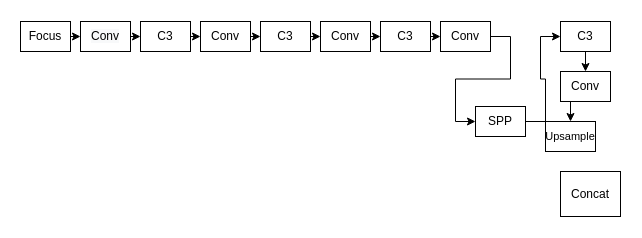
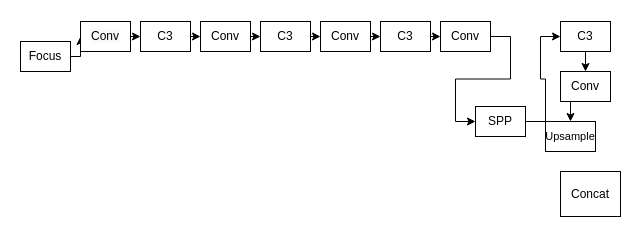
  <mxCell id="0" />
  <mxCell id="1" parent="0" />
  <mxCell id="2" style="edgeStyle=orthogonalEdgeStyle;rounded=0;orthogonalLoop=1;jettySize=auto;html=1;exitX=1;exitY=0.5;exitDx=0;exitDy=0;entryX=0;entryY=0.5;entryDx=0;entryDy=0;" parent="1" source="3" target="5" edge="1"><mxGeometry relative="1" as="geometry" /></mxCell>
- <mxCell id="3" value="Focus" style="rounded=0;whiteSpace=wrap;html=1;" parent="1" vertex="1"><mxGeometry x="20" y="20" width="50" height="30" as="geometry" /></mxCell>
+ <mxCell id="3" value="Focus" style="rounded=0;whiteSpace=wrap;html=1;" parent="1" vertex="1"><mxGeometry x="20" y="40" width="50" height="30" as="geometry" /></mxCell>
  <mxCell id="4" style="edgeStyle=orthogonalEdgeStyle;rounded=0;orthogonalLoop=1;jettySize=auto;html=1;exitX=1;exitY=0.5;exitDx=0;exitDy=0;entryX=0;entryY=0.5;entryDx=0;entryDy=0;" parent="1" source="5" target="7" edge="1"><mxGeometry relative="1" as="geometry" /></mxCell>
  <mxCell id="5" value="&#10;&#10;&lt;span style=&quot;color: rgb(0, 0, 0); font-family: helvetica; font-size: 12px; font-style: normal; font-weight: 400; letter-spacing: normal; text-align: center; text-indent: 0px; text-transform: none; word-spacing: 0px; background-color: rgb(248, 249, 250); display: inline; float: none;&quot;&gt;Conv&lt;/span&gt;&#10;&#10;" style="rounded=0;whiteSpace=wrap;html=1;" parent="1" vertex="1"><mxGeometry x="80" y="20" width="50" height="30" as="geometry" /></mxCell>
  <mxCell id="6" style="edgeStyle=orthogonalEdgeStyle;rounded=0;orthogonalLoop=1;jettySize=auto;html=1;exitX=1;exitY=0.5;exitDx=0;exitDy=0;entryX=0;entryY=0.5;entryDx=0;entryDy=0;" parent="1" source="7" target="9" edge="1"><mxGeometry relative="1" as="geometry" /></mxCell>
  <mxCell id="7" value="C3" style="rounded=0;whiteSpace=wrap;html=1;" parent="1" vertex="1"><mxGeometry x="140" y="20" width="50" height="30" as="geometry" /></mxCell>
  <mxCell id="8" style="edgeStyle=orthogonalEdgeStyle;rounded=0;orthogonalLoop=1;jettySize=auto;html=1;exitX=1;exitY=0.5;exitDx=0;exitDy=0;entryX=0;entryY=0.5;entryDx=0;entryDy=0;" parent="1" source="9" target="11" edge="1"><mxGeometry relative="1" as="geometry" /></mxCell>
  <mxCell id="9" value="Conv" style="rounded=0;whiteSpace=wrap;html=1;" parent="1" vertex="1"><mxGeometry x="200" y="20" width="50" height="30" as="geometry" /></mxCell>
  <mxCell id="10" style="edgeStyle=orthogonalEdgeStyle;rounded=0;orthogonalLoop=1;jettySize=auto;html=1;exitX=1;exitY=0.5;exitDx=0;exitDy=0;entryX=0;entryY=0.5;entryDx=0;entryDy=0;" edge="1" parent="1" source="11" target="13"><mxGeometry relative="1" as="geometry" /></mxCell>
  <mxCell id="11" value="C3" style="rounded=0;whiteSpace=wrap;html=1;" parent="1" vertex="1"><mxGeometry x="260" y="20" width="50" height="30" as="geometry" /></mxCell>
  <mxCell id="12" style="edgeStyle=orthogonalEdgeStyle;rounded=0;orthogonalLoop=1;jettySize=auto;html=1;exitX=1;exitY=0.5;exitDx=0;exitDy=0;entryX=0;entryY=0.5;entryDx=0;entryDy=0;" edge="1" parent="1" source="13" target="15"><mxGeometry relative="1" as="geometry" /></mxCell>
  <mxCell id="13" value="Conv" style="rounded=0;whiteSpace=wrap;html=1;" parent="1" vertex="1"><mxGeometry x="320" y="20" width="50" height="30" as="geometry" /></mxCell>
  <mxCell id="14" style="edgeStyle=orthogonalEdgeStyle;rounded=0;orthogonalLoop=1;jettySize=auto;html=1;exitX=1;exitY=0.5;exitDx=0;exitDy=0;entryX=0;entryY=0.5;entryDx=0;entryDy=0;" edge="1" parent="1" source="15" target="17"><mxGeometry relative="1" as="geometry" /></mxCell>
  <mxCell id="15" value="C3" style="rounded=0;whiteSpace=wrap;html=1;" vertex="1" parent="1"><mxGeometry x="380" y="20" width="50" height="30" as="geometry" /></mxCell>
  <mxCell id="16" style="edgeStyle=orthogonalEdgeStyle;rounded=0;orthogonalLoop=1;jettySize=auto;html=1;exitX=1;exitY=0.5;exitDx=0;exitDy=0;entryX=0;entryY=0.5;entryDx=0;entryDy=0;" edge="1" parent="1" source="17" target="19"><mxGeometry relative="1" as="geometry" /></mxCell>
  <mxCell id="17" value="Conv" style="rounded=0;whiteSpace=wrap;html=1;" vertex="1" parent="1"><mxGeometry x="440" y="20" width="50" height="30" as="geometry" /></mxCell>
  <mxCell id="18" style="edgeStyle=orthogonalEdgeStyle;rounded=0;orthogonalLoop=1;jettySize=auto;html=1;exitX=1;exitY=0.5;exitDx=0;exitDy=0;entryX=0;entryY=0.5;entryDx=0;entryDy=0;" edge="1" parent="1" source="19" target="21"><mxGeometry relative="1" as="geometry" /></mxCell>
  <mxCell id="19" value="SPP" style="rounded=0;whiteSpace=wrap;html=1;" vertex="1" parent="1"><mxGeometry x="475" y="105" width="50" height="30" as="geometry" /></mxCell>
  <mxCell id="20" style="edgeStyle=orthogonalEdgeStyle;rounded=0;orthogonalLoop=1;jettySize=auto;html=1;exitX=0.5;exitY=1;exitDx=0;exitDy=0;entryX=0.5;entryY=0;entryDx=0;entryDy=0;" edge="1" parent="1" source="21" target="23"><mxGeometry relative="1" as="geometry" /></mxCell>
  <mxCell id="21" value="C3" style="rounded=0;whiteSpace=wrap;html=1;" vertex="1" parent="1"><mxGeometry x="560" y="20" width="50" height="30" as="geometry" /></mxCell>
  <mxCell id="22" style="edgeStyle=orthogonalEdgeStyle;rounded=0;orthogonalLoop=1;jettySize=auto;html=1;exitX=0.5;exitY=1;exitDx=0;exitDy=0;entryX=0.5;entryY=0;entryDx=0;entryDy=0;" edge="1" parent="1" source="23" target="24"><mxGeometry relative="1" as="geometry" /></mxCell>
  <mxCell id="23" value="Conv" style="rounded=0;whiteSpace=wrap;html=1;" vertex="1" parent="1"><mxGeometry x="560" y="70" width="50" height="30" as="geometry" /></mxCell>
  <mxCell id="24" value="&lt;font style=&quot;font-size: 11px&quot;&gt;Upsample&lt;/font&gt;" style="rounded=0;whiteSpace=wrap;html=1;" vertex="1" parent="1"><mxGeometry x="545" y="120" width="50" height="30" as="geometry" /></mxCell>
  <mxCell id="25" value="Concat" style="rounded=0;whiteSpace=wrap;html=1;" vertex="1" parent="1"><mxGeometry x="560" y="170" width="60" height="45" as="geometry" /></mxCell>
